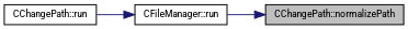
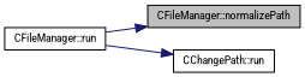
  digraph {
    fontname="Roboto Condensed"
    rankdir=RL
    node [color=black fillcolor=white fontname="Roboto Condensed" fontsize=10 shape=record style=filled]
    edge [color=midnightblue dir=back fontname="Roboto Condensed" fontsize=10 labelfontname=Helvetica labelfontsize=10 style=solid]
-   n1 [fillcolor=grey75 fontcolor=black height=0.2 label="CChangePath::normalizePath" width=0.4]
+   n1 [fillcolor=grey75 fontcolor=black height=0.2 label="CFileManager::normalizePath" width=0.4]
    n2 [height=0.2 label="CFileManager::run" width=0.4]
    n3 [height=0.2 label="CChangePath::run" width=0.4]
    n1 -> n2
-   n2 -> n3
+   n3 -> n2
  }
